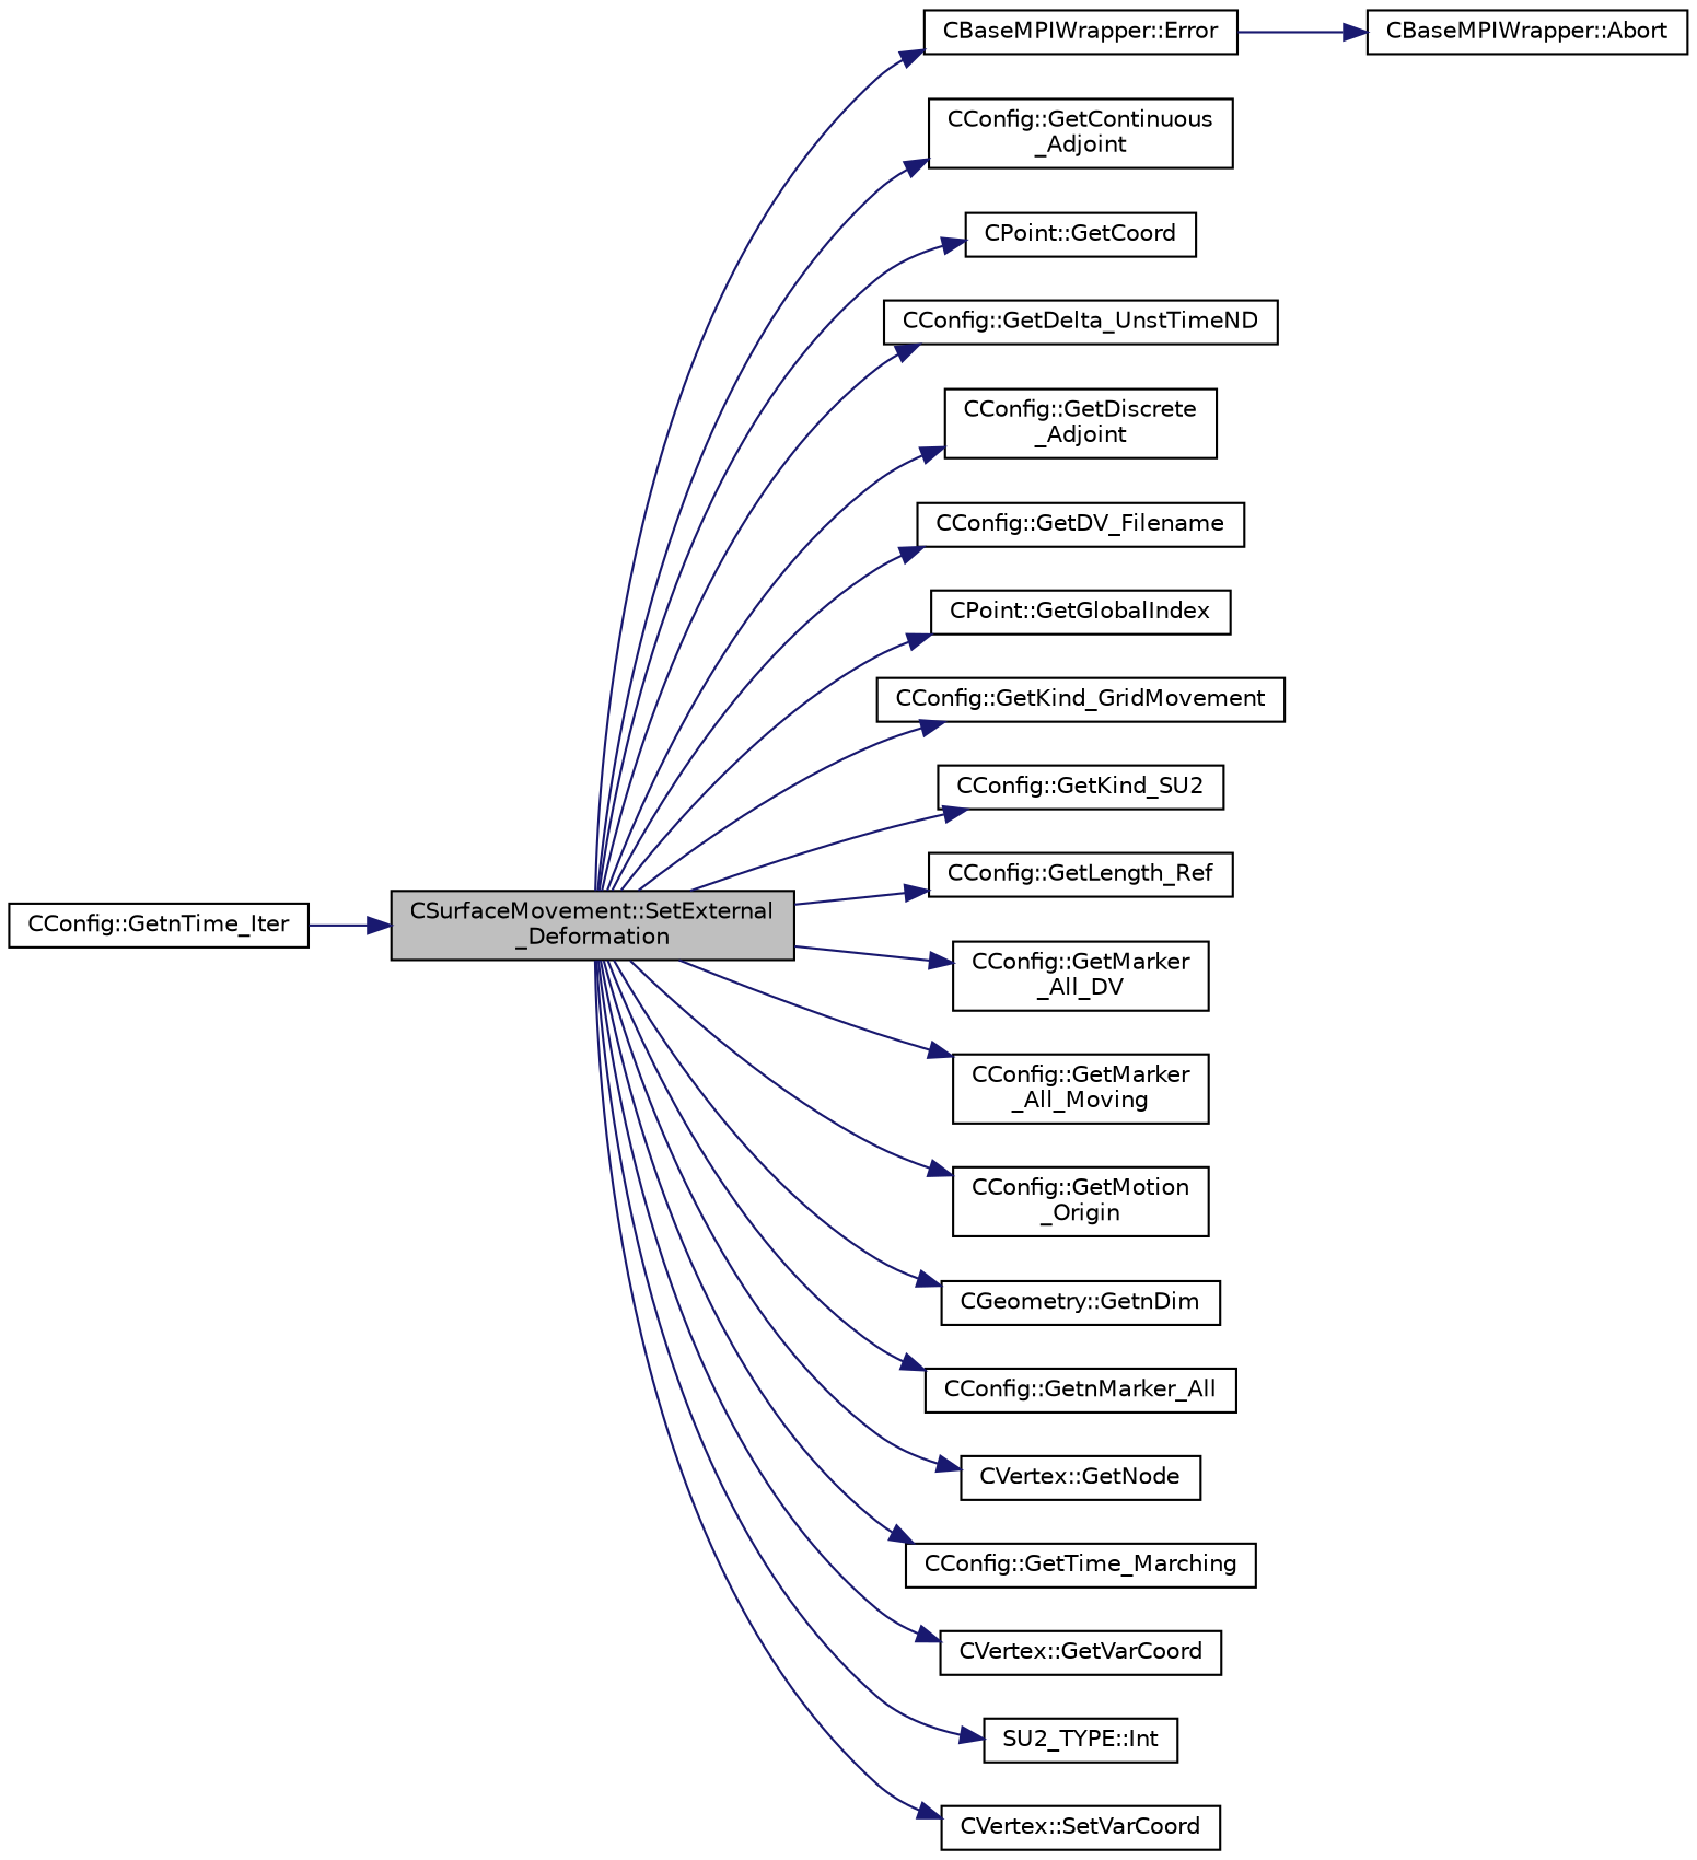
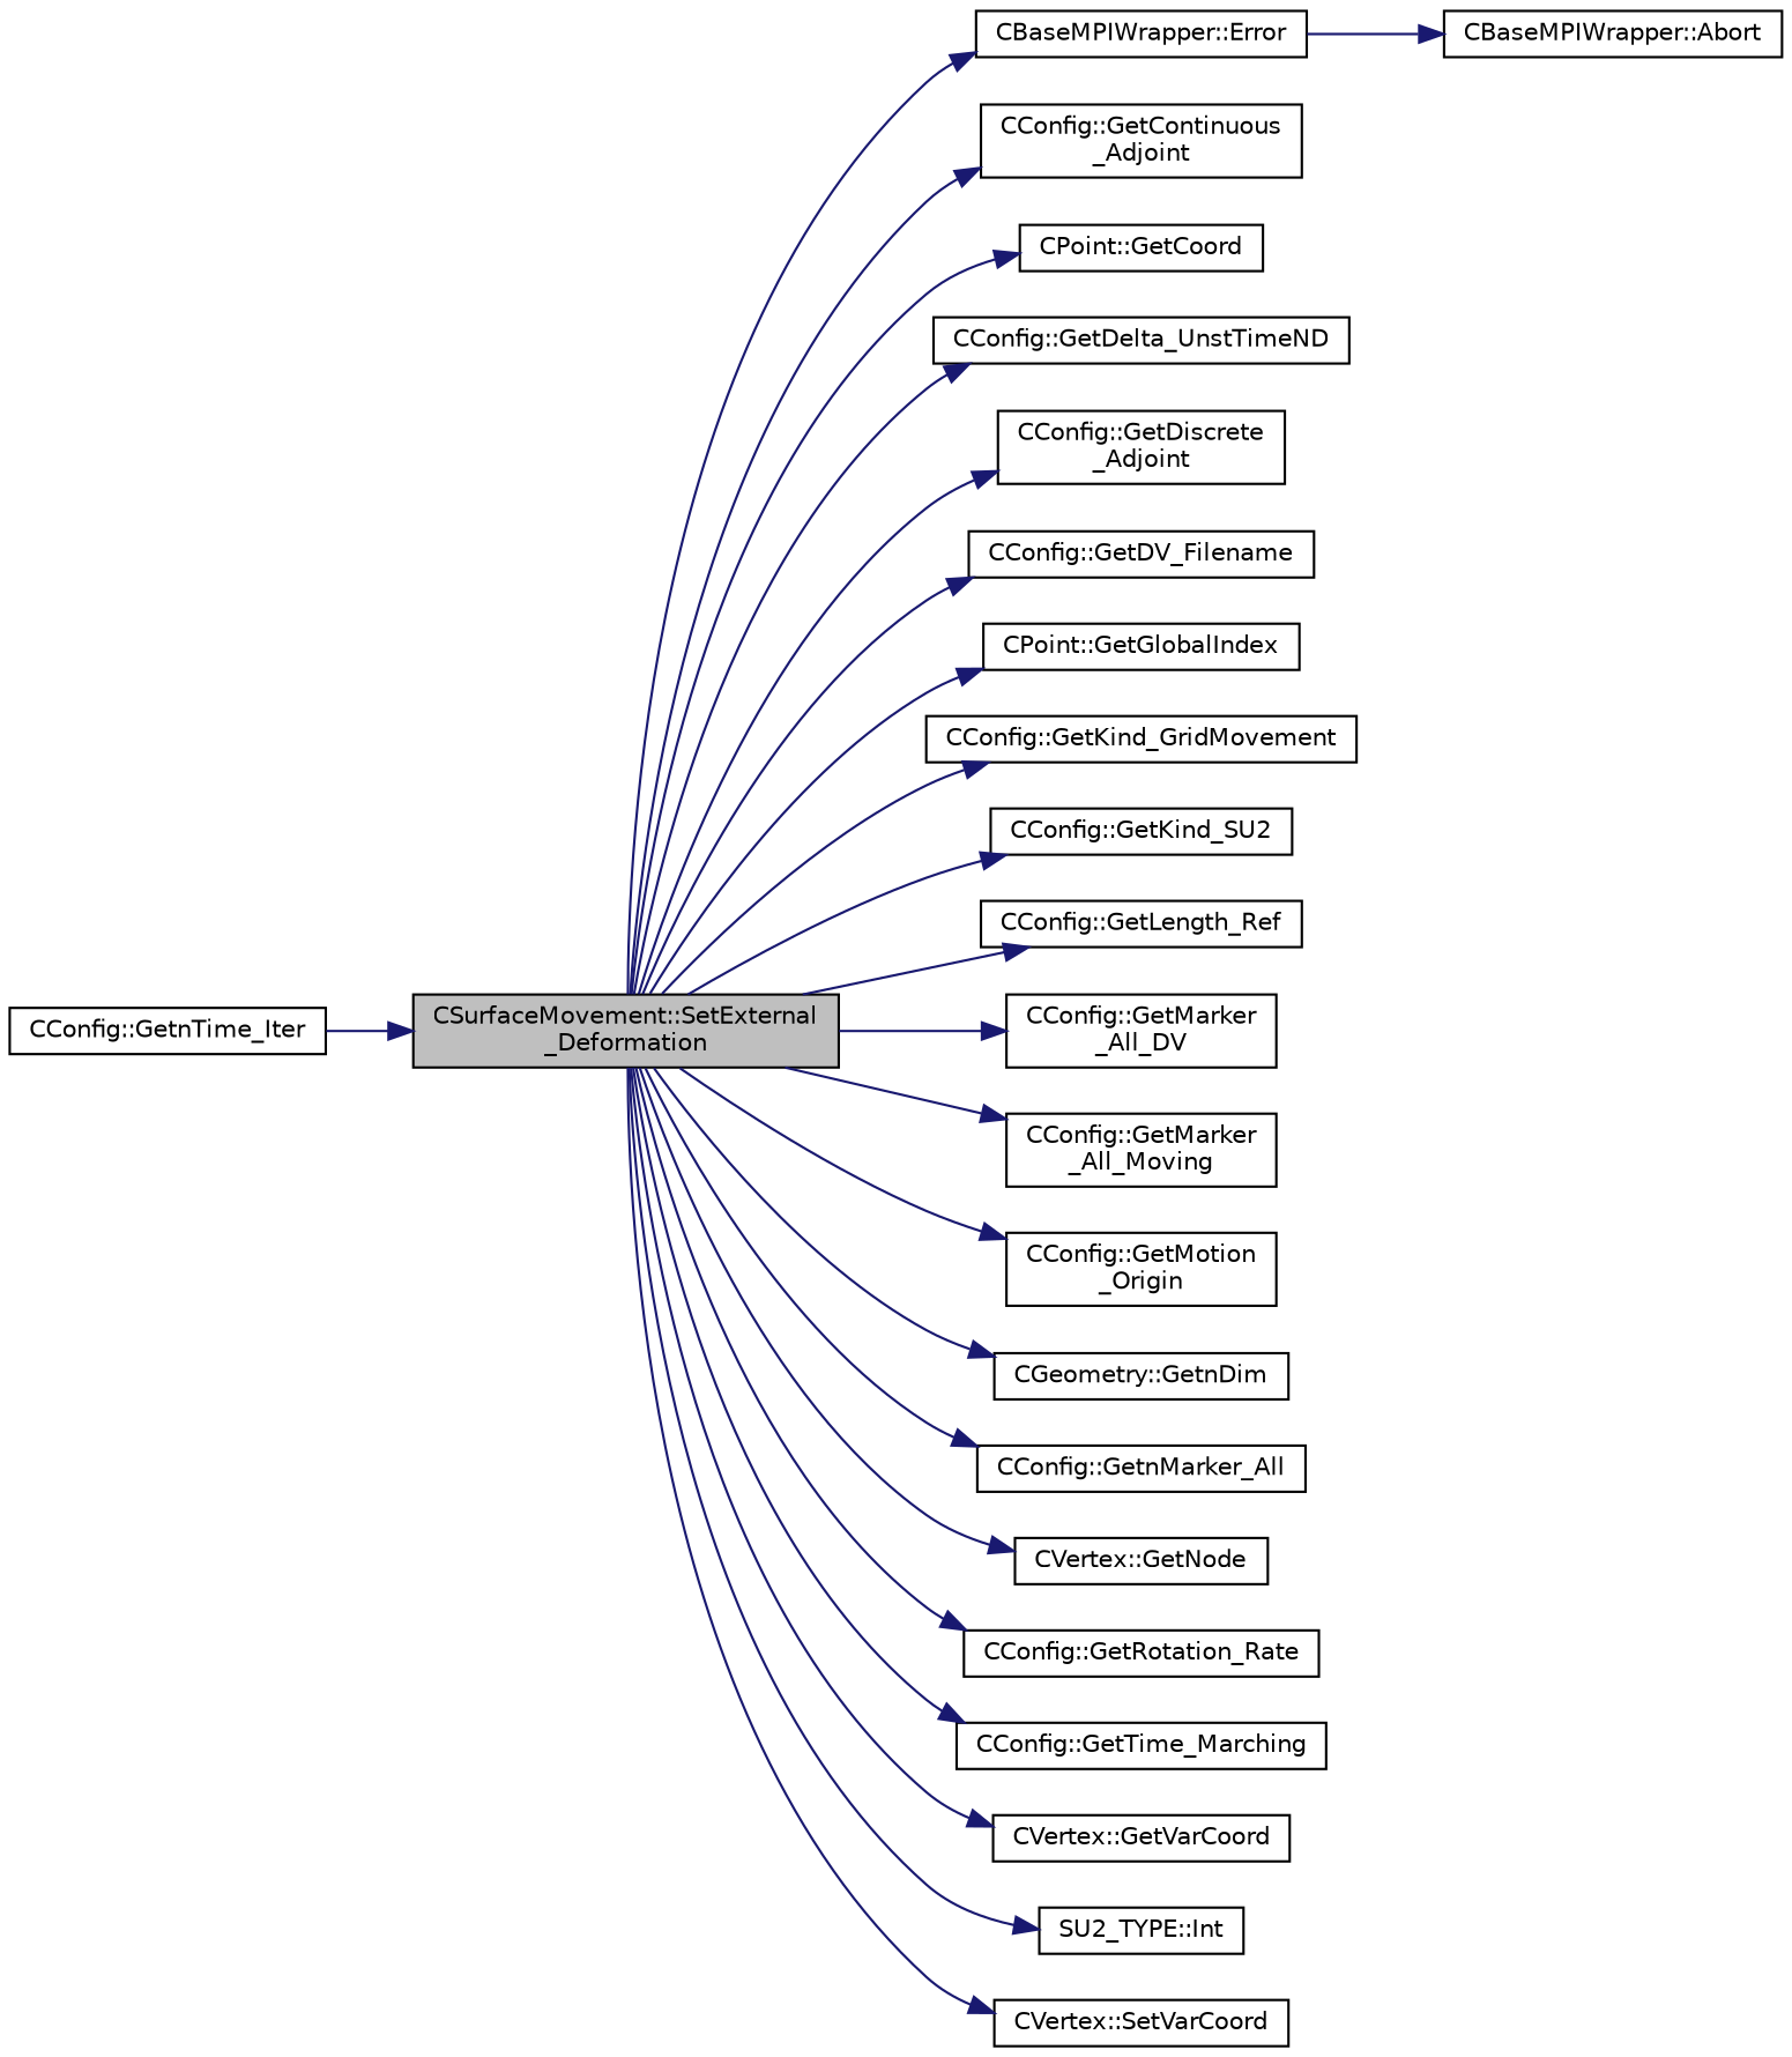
  digraph {
    rankdir=LR
    node [color=black fillcolor=white fontname=Helvetica fontsize=10 shape=record style=filled]
    edge [color=midnightblue fontname=Helvetica fontsize=10 labelfontname=Helvetica labelfontsize=10 style=solid]
    n1 [fillcolor=grey75 fontcolor=black height=0.2 label="CSurfaceMovement::SetExternal\l_Deformation" width=0.4]
    n2 [height=0.2 label="CBaseMPIWrapper::Error" width=0.4]
    n3 [height=0.2 label="CConfig::GetContinuous\l_Adjoint" width=0.4]
    n4 [height=0.2 label="CPoint::GetCoord" width=0.4]
    n5 [height=0.2 label="CConfig::GetDelta_UnstTimeND" width=0.4]
    n6 [height=0.2 label="CConfig::GetDiscrete\l_Adjoint" width=0.4]
    n7 [height=0.2 label="CConfig::GetDV_Filename" width=0.4]
    n8 [height=0.2 label="CPoint::GetGlobalIndex" width=0.4]
    n9 [height=0.2 label="CConfig::GetKind_GridMovement" width=0.4]
    n10 [height=0.2 label="CConfig::GetKind_SU2" width=0.4]
    n11 [height=0.2 label="CConfig::GetLength_Ref" width=0.4]
    n12 [height=0.2 label="CConfig::GetMarker\l_All_DV" width=0.4]
    n13 [height=0.2 label="CConfig::GetMarker\l_All_Moving" width=0.4]
    n14 [height=0.2 label="CConfig::GetMotion\l_Origin" width=0.4]
    n15 [height=0.2 label="CGeometry::GetnDim" width=0.4]
    n16 [height=0.2 label="CConfig::GetnMarker_All" width=0.4]
    n17 [height=0.2 label="CVertex::GetNode" width=0.4]
+   n18 [height=0.2 label="CConfig::GetRotation_Rate" width=0.4]
    n19 [height=0.2 label="CConfig::GetTime_Marching" width=0.4]
    n20 [height=0.2 label="CVertex::GetVarCoord" width=0.4]
    n21 [height=0.2 label="SU2_TYPE::Int" width=0.4]
    n22 [height=0.2 label="CVertex::SetVarCoord" width=0.4]
    n23 [height=0.2 label="CBaseMPIWrapper::Abort" width=0.4]
    n24 [height=0.2 label="CConfig::GetnTime_Iter" width=0.4]
    n1 -> n2
    n1 -> n3
    n1 -> n4
    n1 -> n5
    n1 -> n6
    n1 -> n7
    n1 -> n8
    n1 -> n9
    n1 -> n10
    n1 -> n11
    n1 -> n12
    n1 -> n13
    n1 -> n14
    n1 -> n15
    n1 -> n16
    n1 -> n17
+   n1 -> n18
    n1 -> n19
    n1 -> n20
    n1 -> n21
    n1 -> n22
    n2 -> n23
    n24 -> n1
  }
